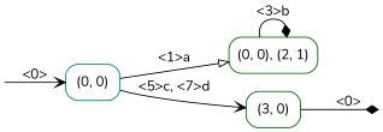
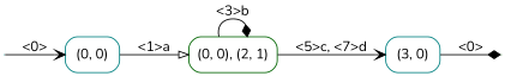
  digraph {
    fontname=Nunito
    rankdir=LR
    vcsn_context="lal_char(abcd)_zmin"
    node [color=teal fontname=Nunito shape=box style=rounded]
    edge [arrowhead=vee fontname=Nunito]
    I0 [shape=point width=0 style=""]
    F2 [color=darkgreen shape=point width=0 style=""]
    n3 [label="(0, 0)"]
    n4 [color=darkgreen label="(0, 0), (2, 1)"]
-   n5 [color=darkgreen label="(3, 0)"]
+   n5 [label="(3, 0)"]
    subgraph sub_1 {
      I0
      F2
    }
    subgraph sub_2 {
      n3
      n4
      n5
    }
    I0 -> n3 [label="<0>"]
    n3 -> n4 [arrowhead=onormal label="<1>a"]
    n4 -> n4 [arrowhead=diamond label="<3>b"]
-   n3 -> n5 [label="<5>c, <7>d"]
+   n4 -> n5 [label="<5>c, <7>d"]
    n5 -> F2 [arrowhead=diamond label="<0>"]
  }
